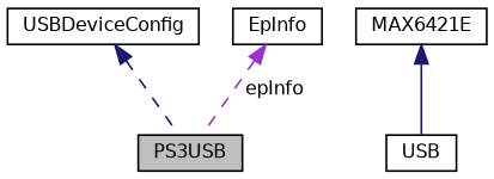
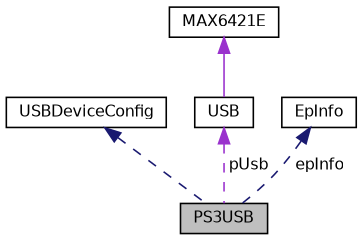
  digraph {
    node [color=black fillcolor=white fontname=Helvetica fontsize=10 shape=record style=filled]
    edge [color=midnightblue dir=back fontname=Helvetica fontsize=10 labelfontname=Helvetica labelfontsize=10 style=dashed]
    n1 [fillcolor=grey75 fontcolor=black height=0.2 label=PS3USB width=0.4]
    n2 [height=0.2 label=USBDeviceConfig width=0.4]
    n3 [height=0.2 label=USB width=0.4]
    n4 [height=0.2 label=MAX6421E width=0.4]
    n5 [height=0.2 label=EpInfo width=0.4]
    n2 -> n1
-   n4 -> n3 [style=solid]
-   n5 -> n1 [color=darkorchid3 label=" epInfo"]
+   n3 -> n1 [color=darkorchid3 label=" pUsb"]
+   n4 -> n3 [color=darkorchid3 style=solid]
+   n5 -> n1 [label=" epInfo"]
  }
